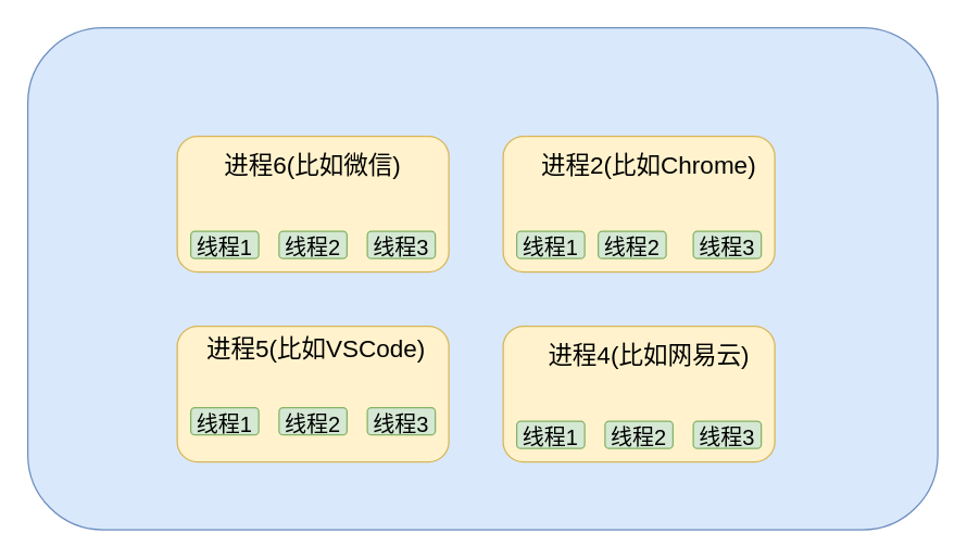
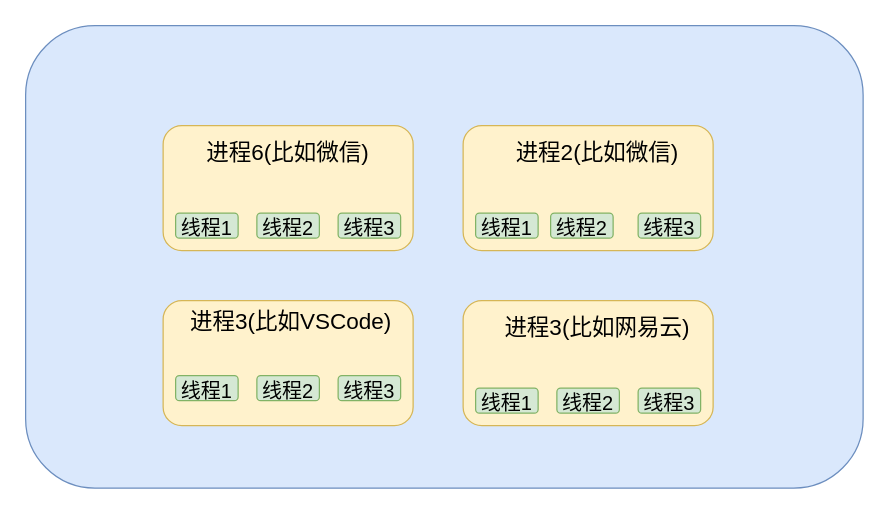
  <mxCell id="0" />
  <mxCell id="1" parent="0" />
  <mxCell id="2" value="" style="rounded=1;whiteSpace=wrap;html=1;fillColor=#dae8fc;strokeColor=#6c8ebf;" vertex="1" parent="1"><mxGeometry x="20" y="20" width="670" height="370" as="geometry" /></mxCell>
  <mxCell id="3" value="" style="rounded=1;whiteSpace=wrap;html=1;fontSize=24;fillColor=#fff2cc;strokeColor=#d6b656;align=center;" vertex="1" parent="1"><mxGeometry x="130" y="100" width="200" height="100" as="geometry" /></mxCell>
  <mxCell id="4" value="&lt;font size=&quot;3&quot;&gt;线程1&lt;/font&gt;" style="rounded=1;whiteSpace=wrap;html=1;fontSize=24;fillColor=#d5e8d4;strokeColor=#82b366;" vertex="1" parent="1"><mxGeometry x="140" y="170" width="50" height="20" as="geometry" /></mxCell>
  <mxCell id="5" value="&lt;font style=&quot;font-size: 18px&quot;&gt;进程6(比如微信)&lt;/font&gt;" style="text;html=1;strokeColor=none;fillColor=none;align=center;verticalAlign=middle;whiteSpace=wrap;rounded=0;fontSize=24;" vertex="1" parent="1"><mxGeometry x="155" y="100" width="150" height="40" as="geometry" /></mxCell>
  <mxCell id="6" value="&lt;font size=&quot;3&quot;&gt;线程3&lt;/font&gt;" style="rounded=1;whiteSpace=wrap;html=1;fontSize=24;fillColor=#d5e8d4;strokeColor=#82b366;" vertex="1" parent="1"><mxGeometry x="270" y="170" width="50" height="20" as="geometry" /></mxCell>
  <mxCell id="7" value="&lt;font size=&quot;3&quot;&gt;线程2&lt;/font&gt;" style="rounded=1;whiteSpace=wrap;html=1;fontSize=24;fillColor=#d5e8d4;strokeColor=#82b366;" vertex="1" parent="1"><mxGeometry x="205" y="170" width="50" height="20" as="geometry" /></mxCell>
  <mxCell id="8" value="" style="rounded=1;whiteSpace=wrap;html=1;fontSize=24;fillColor=#fff2cc;strokeColor=#d6b656;align=center;" vertex="1" parent="1"><mxGeometry x="370" y="100" width="200" height="100" as="geometry" /></mxCell>
  <mxCell id="9" value="" style="rounded=1;whiteSpace=wrap;html=1;fontSize=24;fillColor=#fff2cc;strokeColor=#d6b656;align=center;" vertex="1" parent="1"><mxGeometry x="130" y="240" width="200" height="100" as="geometry" /></mxCell>
  <mxCell id="10" value="" style="rounded=1;whiteSpace=wrap;html=1;fontSize=24;fillColor=#fff2cc;strokeColor=#d6b656;align=center;" vertex="1" parent="1"><mxGeometry x="370" y="240" width="200" height="100" as="geometry" /></mxCell>
- <mxCell id="11" value="&lt;font style=&quot;font-size: 18px&quot;&gt;进程2(比如Chrome)&lt;/font&gt;" style="text;html=1;strokeColor=none;fillColor=none;align=center;verticalAlign=middle;whiteSpace=wrap;rounded=0;fontSize=24;" vertex="1" parent="1"><mxGeometry x="395" y="100" width="165" height="40" as="geometry" /></mxCell>
- <mxCell id="12" value="&lt;font style=&quot;font-size: 18px&quot;&gt;进程4(比如网易云)&lt;/font&gt;" style="text;html=1;strokeColor=none;fillColor=none;align=center;verticalAlign=middle;whiteSpace=wrap;rounded=0;fontSize=24;" vertex="1" parent="1"><mxGeometry x="395" y="240" width="165" height="40" as="geometry" /></mxCell>
- <mxCell id="13" value="&lt;font style=&quot;font-size: 18px&quot;&gt;进程5(比如VSCode)&lt;/font&gt;" style="text;html=1;strokeColor=none;fillColor=none;align=center;verticalAlign=middle;whiteSpace=wrap;rounded=0;fontSize=24;" vertex="1" parent="1"><mxGeometry x="145" y="230" width="175" height="50" as="geometry" /></mxCell>
+ <mxCell id="11" value="&lt;font style=&quot;font-size: 18px&quot;&gt;进程2(比如微信)&lt;/font&gt;" style="text;html=1;strokeColor=none;fillColor=none;align=center;verticalAlign=middle;whiteSpace=wrap;rounded=0;fontSize=24;" vertex="1" parent="1"><mxGeometry x="395" y="100" width="165" height="40" as="geometry" /></mxCell>
+ <mxCell id="12" value="&lt;font style=&quot;font-size: 18px&quot;&gt;进程3(比如网易云)&lt;/font&gt;" style="text;html=1;strokeColor=none;fillColor=none;align=center;verticalAlign=middle;whiteSpace=wrap;rounded=0;fontSize=24;" vertex="1" parent="1"><mxGeometry x="395" y="240" width="165" height="40" as="geometry" /></mxCell>
+ <mxCell id="13" value="&lt;font style=&quot;font-size: 18px&quot;&gt;进程3(比如VSCode)&lt;/font&gt;" style="text;html=1;strokeColor=none;fillColor=none;align=center;verticalAlign=middle;whiteSpace=wrap;rounded=0;fontSize=24;" vertex="1" parent="1"><mxGeometry x="145" y="230" width="175" height="50" as="geometry" /></mxCell>
  <mxCell id="14" value="&lt;font size=&quot;3&quot;&gt;线程1&lt;/font&gt;" style="rounded=1;whiteSpace=wrap;html=1;fontSize=24;fillColor=#d5e8d4;strokeColor=#82b366;" vertex="1" parent="1"><mxGeometry x="140" y="300" width="50" height="20" as="geometry" /></mxCell>
  <mxCell id="15" value="&lt;font size=&quot;3&quot;&gt;线程1&lt;/font&gt;" style="rounded=1;whiteSpace=wrap;html=1;fontSize=24;fillColor=#d5e8d4;strokeColor=#82b366;" vertex="1" parent="1"><mxGeometry x="380" y="170" width="50" height="20" as="geometry" /></mxCell>
  <mxCell id="16" value="&lt;font size=&quot;3&quot;&gt;线程1&lt;/font&gt;" style="rounded=1;whiteSpace=wrap;html=1;fontSize=24;fillColor=#d5e8d4;strokeColor=#82b366;" vertex="1" parent="1"><mxGeometry x="380" y="310" width="50" height="20" as="geometry" /></mxCell>
  <mxCell id="17" value="&lt;font size=&quot;3&quot;&gt;线程2&lt;/font&gt;" style="rounded=1;whiteSpace=wrap;html=1;fontSize=24;fillColor=#d5e8d4;strokeColor=#82b366;" vertex="1" parent="1"><mxGeometry x="445" y="310" width="50" height="20" as="geometry" /></mxCell>
  <mxCell id="18" value="&lt;font size=&quot;3&quot;&gt;线程2&lt;/font&gt;" style="rounded=1;whiteSpace=wrap;html=1;fontSize=24;fillColor=#d5e8d4;strokeColor=#82b366;" vertex="1" parent="1"><mxGeometry x="205" y="300" width="50" height="20" as="geometry" /></mxCell>
  <mxCell id="19" value="&lt;font size=&quot;3&quot;&gt;线程2&lt;/font&gt;" style="rounded=1;whiteSpace=wrap;html=1;fontSize=24;fillColor=#d5e8d4;strokeColor=#82b366;" vertex="1" parent="1"><mxGeometry x="440" y="170" width="50" height="20" as="geometry" /></mxCell>
  <mxCell id="20" value="&lt;font size=&quot;3&quot;&gt;线程3&lt;/font&gt;" style="rounded=1;whiteSpace=wrap;html=1;fontSize=24;fillColor=#d5e8d4;strokeColor=#82b366;" vertex="1" parent="1"><mxGeometry x="510" y="310" width="50" height="20" as="geometry" /></mxCell>
  <mxCell id="21" value="&lt;font size=&quot;3&quot;&gt;线程3&lt;/font&gt;" style="rounded=1;whiteSpace=wrap;html=1;fontSize=24;fillColor=#d5e8d4;strokeColor=#82b366;" vertex="1" parent="1"><mxGeometry x="270" y="300" width="50" height="20" as="geometry" /></mxCell>
  <mxCell id="22" value="&lt;font size=&quot;3&quot;&gt;线程3&lt;/font&gt;" style="rounded=1;whiteSpace=wrap;html=1;fontSize=24;fillColor=#d5e8d4;strokeColor=#82b366;" vertex="1" parent="1"><mxGeometry x="510" y="170" width="50" height="20" as="geometry" /></mxCell>
